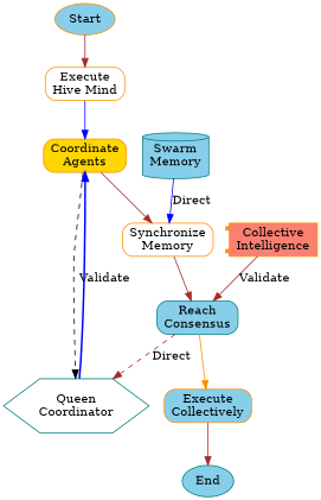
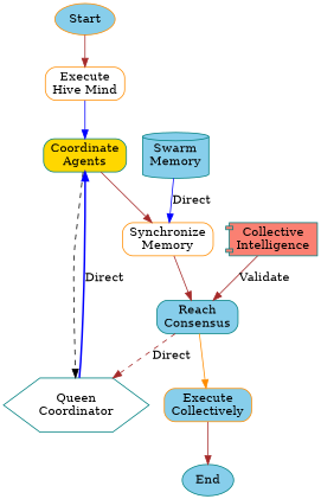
  digraph {
    rankdir=TB
    node [color=darkorange fillcolor=skyblue shape=box style=filled]
    edge [color=brown]
    n1 [label=Start shape=ellipse]
    n2 [fillcolor=white label="Execute\nHive Mind" style="rounded,filled"]
-   n3 [fillcolor=gold label="Coordinate\nAgents" style="rounded,filled"]
+   n3 [color=teal fillcolor=gold label="Coordinate\nAgents" style="rounded,filled"]
    n4 [fillcolor=white label="Synchronize\nMemory" style="rounded,filled"]
    n5 [color=teal fillcolor=white label="Queen\nCoordinator" shape=hexagon]
    n6 [color=teal label="Reach\nConsensus" style="rounded,filled"]
    n7 [label="Execute\nCollectively" style="rounded,filled"]
    n8 [color=teal label=End shape=ellipse]
-   n9 [fillcolor=salmon label="Collective\nIntelligence" shape=component]
+   n9 [color=teal fillcolor=salmon label="Collective\nIntelligence" shape=component]
    n10 [color=teal label="Swarm\nMemory" shape=cylinder]
    n1 -> n2
    n2 -> n3 [color=blue]
    n3 -> n4
    n3 -> n5 [color=black style=dashed]
    n4 -> n6
-   n5 -> n3 [color=blue label=Validate style=bold]
+   n5 -> n3 [color=blue label=Direct style=bold]
    n6 -> n5 [label=Direct style=dashed]
    n6 -> n7 [color=darkorange]
    n7 -> n8
    n9 -> n6 [label=Validate]
    n10 -> n4 [color=blue label=Direct]
  }
